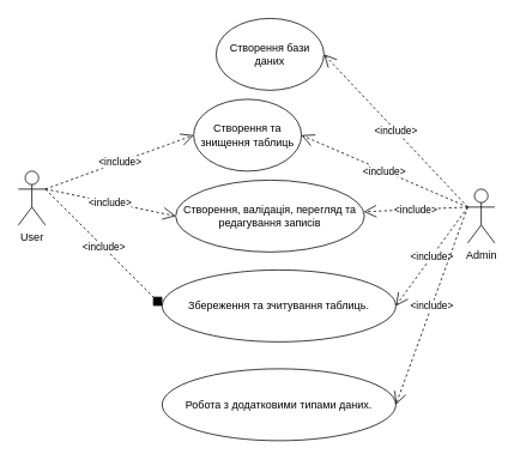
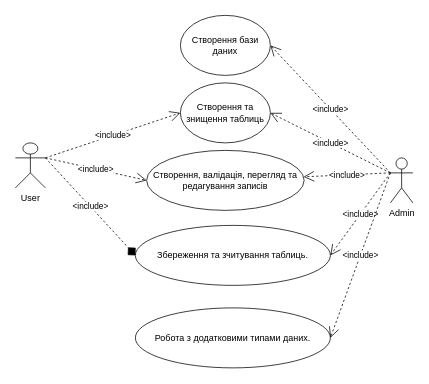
  <mxCell id="0" />
  <mxCell id="1" parent="0" />
- <mxCell id="2" value="User" style="shape=umlActor;verticalLabelPosition=bottom;verticalAlign=top;html=1;outlineConnect=0;" vertex="1" parent="1"><mxGeometry x="20" y="190" width="30" height="60" as="geometry" /></mxCell>
+ <mxCell id="2" value="User" style="shape=umlActor;verticalLabelPosition=bottom;verticalAlign=top;html=1;outlineConnect=0;" vertex="1" parent="1"><mxGeometry x="20" y="190" width="40" height="60" as="geometry" /></mxCell>
  <mxCell id="3" value="Створення бази даних" style="ellipse;whiteSpace=wrap;html=1;" vertex="1" parent="1"><mxGeometry x="240" y="20" width="120" height="80" as="geometry" /></mxCell>
- <mxCell id="4" value="Створення та знищення таблиць" style="ellipse;whiteSpace=wrap;html=1;" vertex="1" parent="1"><mxGeometry x="215" y="110" width="120" height="80" as="geometry" /></mxCell>
+ <mxCell id="4" value="Створення та знищення таблиць" style="ellipse;whiteSpace=wrap;html=1;" vertex="1" parent="1"><mxGeometry x="240" y="110" width="120" height="80" as="geometry" /></mxCell>
  <mxCell id="5" value="Створення, валідація, перегляд та редагування записів" style="ellipse;whiteSpace=wrap;html=1;" vertex="1" parent="1"><mxGeometry x="195" y="200" width="210" height="80" as="geometry" /></mxCell>
  <mxCell id="6" value="Збереження та зчитування таблиць." style="ellipse;whiteSpace=wrap;html=1;" vertex="1" parent="1"><mxGeometry x="180" y="300" width="260" height="80" as="geometry" /></mxCell>
  <mxCell id="7" value="Робота з додатковими типами даних." style="ellipse;whiteSpace=wrap;html=1;" vertex="1" parent="1"><mxGeometry x="180" y="410" width="260" height="80" as="geometry" /></mxCell>
  <mxCell id="8" value="&amp;lt;include&amp;gt;" style="endArrow=open;endSize=12;dashed=1;html=1;rounded=0;exitX=1;exitY=0.333;exitDx=0;exitDy=0;exitPerimeter=0;entryX=0;entryY=0.5;entryDx=0;entryDy=0;" edge="1" parent="1" source="2" target="4"><mxGeometry x="0.0" width="160" relative="1" as="geometry"><mxPoint x="240" y="350" as="sourcePoint" /><mxPoint x="220" y="160" as="targetPoint" /><mxPoint as="offset" /></mxGeometry></mxCell>
  <mxCell id="9" value="&amp;lt;include&amp;gt;" style="endArrow=open;endSize=12;dashed=1;html=1;rounded=0;entryX=0;entryY=0.5;entryDx=0;entryDy=0;exitX=1;exitY=0.333;exitDx=0;exitDy=0;exitPerimeter=0;" edge="1" parent="1" source="2" target="5"><mxGeometry width="160" relative="1" as="geometry"><mxPoint x="60" y="210" as="sourcePoint" /><mxPoint x="260" y="180" as="targetPoint" /></mxGeometry></mxCell>
  <mxCell id="10" value="&amp;lt;include&amp;gt;" style="endArrow=diamond;endSize=12;dashed=1;html=1;rounded=0;entryX=0;entryY=0.5;entryDx=0;entryDy=0;exitX=1;exitY=0.333;exitDx=0;exitDy=0;exitPerimeter=0;" edge="1" parent="1" source="2" target="6"><mxGeometry width="160" relative="1" as="geometry"><mxPoint x="70" y="220" as="sourcePoint" /><mxPoint x="205" y="250" as="targetPoint" /></mxGeometry></mxCell>
  <mxCell id="11" value="Admin" style="shape=umlActor;verticalLabelPosition=bottom;verticalAlign=top;html=1;outlineConnect=0;" vertex="1" parent="1"><mxGeometry x="520" y="210" width="30" height="60" as="geometry" /></mxCell>
  <mxCell id="12" value="&amp;lt;include&amp;gt;" style="endArrow=open;endSize=12;dashed=1;html=1;rounded=0;entryX=1;entryY=0.5;entryDx=0;entryDy=0;exitX=0;exitY=0.333;exitDx=0;exitDy=0;exitPerimeter=0;" edge="1" parent="1" source="11" target="3"><mxGeometry width="160" relative="1" as="geometry"><mxPoint x="60" y="220" as="sourcePoint" /><mxPoint x="205" y="250" as="targetPoint" /></mxGeometry></mxCell>
  <mxCell id="13" value="&amp;lt;include&amp;gt;" style="endArrow=open;endSize=12;dashed=1;html=1;rounded=0;entryX=1;entryY=0.5;entryDx=0;entryDy=0;exitX=0;exitY=0.333;exitDx=0;exitDy=0;exitPerimeter=0;" edge="1" parent="1" source="11" target="4"><mxGeometry width="160" relative="1" as="geometry"><mxPoint x="530" y="240" as="sourcePoint" /><mxPoint x="370" y="70" as="targetPoint" /></mxGeometry></mxCell>
  <mxCell id="14" value="&amp;lt;include&amp;gt;" style="endArrow=open;endSize=12;dashed=1;html=1;rounded=0;" edge="1" parent="1" target="5"><mxGeometry width="160" relative="1" as="geometry"><mxPoint x="520" y="230" as="sourcePoint" /><mxPoint x="370" y="160" as="targetPoint" /></mxGeometry></mxCell>
  <mxCell id="15" value="&amp;lt;include&amp;gt;" style="endArrow=open;endSize=12;dashed=1;html=1;rounded=0;entryX=1;entryY=0.5;entryDx=0;entryDy=0;" edge="1" parent="1" target="6"><mxGeometry width="160" relative="1" as="geometry"><mxPoint x="520" y="230" as="sourcePoint" /><mxPoint x="460" y="335" as="targetPoint" /></mxGeometry></mxCell>
  <mxCell id="16" value="&amp;lt;include&amp;gt;" style="endArrow=open;endSize=12;dashed=1;html=1;rounded=0;entryX=1;entryY=0.5;entryDx=0;entryDy=0;" edge="1" parent="1" target="7"><mxGeometry width="160" relative="1" as="geometry"><mxPoint x="520" y="230" as="sourcePoint" /><mxPoint x="440" y="452.5" as="targetPoint" /></mxGeometry></mxCell>
